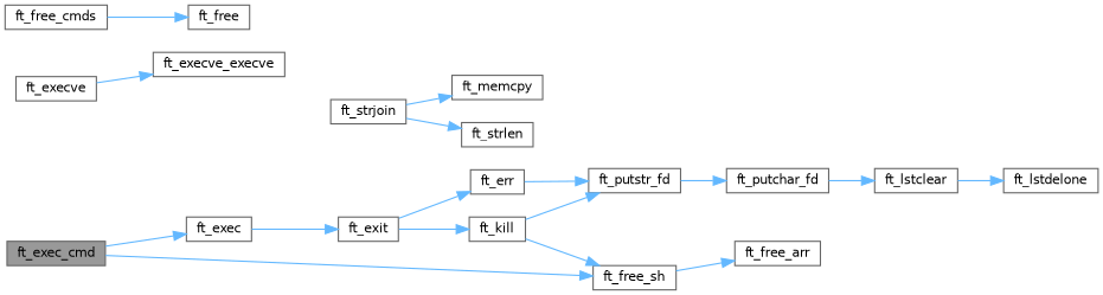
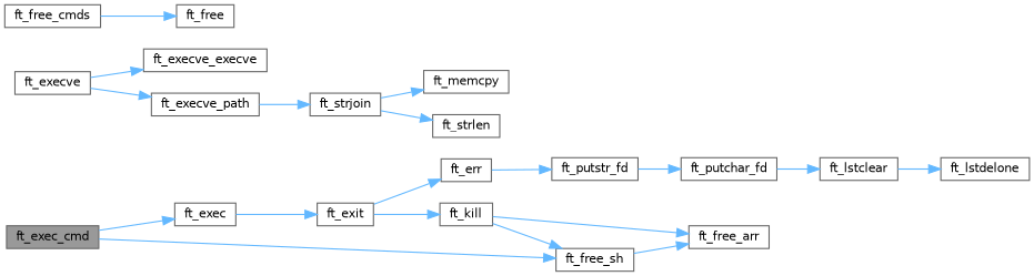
  digraph {
    rankdir=LR
    node [color=grey40 fillcolor=white fontname=Helvetica fontsize=10 shape=box style=filled]
    edge [color=steelblue1 fontname=Helvetica fontsize=10 labelfontname=Helvetica labelfontsize=10 style=solid]
    n1 [color=gray40 fillcolor=grey60 fontcolor=black height=0.2 label=ft_exec_cmd width=0.4]
    n2 [height=0.2 label=ft_exec width=0.4]
    n3 [height=0.2 label=ft_free_sh width=0.4]
    n4 [height=0.2 label=ft_exit width=0.4]
    n5 [height=0.2 label=ft_free_arr width=0.4]
    n6 [height=0.2 label=ft_execve width=0.4]
    n7 [height=0.2 label=ft_execve_execve width=0.4]
+   n8 [height=0.2 label=ft_execve_path width=0.4]
    n9 [height=0.2 label=ft_err width=0.4]
    n10 [height=0.2 label=ft_kill width=0.4]
    n11 [height=0.2 label=ft_putstr_fd width=0.4]
    n12 [height=0.2 label=ft_putchar_fd width=0.4]
    n13 [height=0.2 label=ft_lstclear width=0.4]
    n14 [height=0.2 label=ft_free_cmds width=0.4]
    n15 [height=0.2 label=ft_free width=0.4]
    n16 [height=0.2 label=ft_lstdelone width=0.4]
    n17 [height=0.2 label=ft_strjoin width=0.4]
    n18 [height=0.2 label=ft_memcpy width=0.4]
    n19 [height=0.2 label=ft_strlen width=0.4]
    n1 -> n2
    n1 -> n3
    n2 -> n4
    n3 -> n5
    n4 -> n9
    n4 -> n10
    n6 -> n7
+   n6 -> n8
+   n8 -> n17
    n9 -> n11
    n10 -> n3
-   n10 -> n11
+   n10 -> n5
    n11 -> n12
    n12 -> n13
    n13 -> n16
    n14 -> n15
    n17 -> n18
    n17 -> n19
  }
